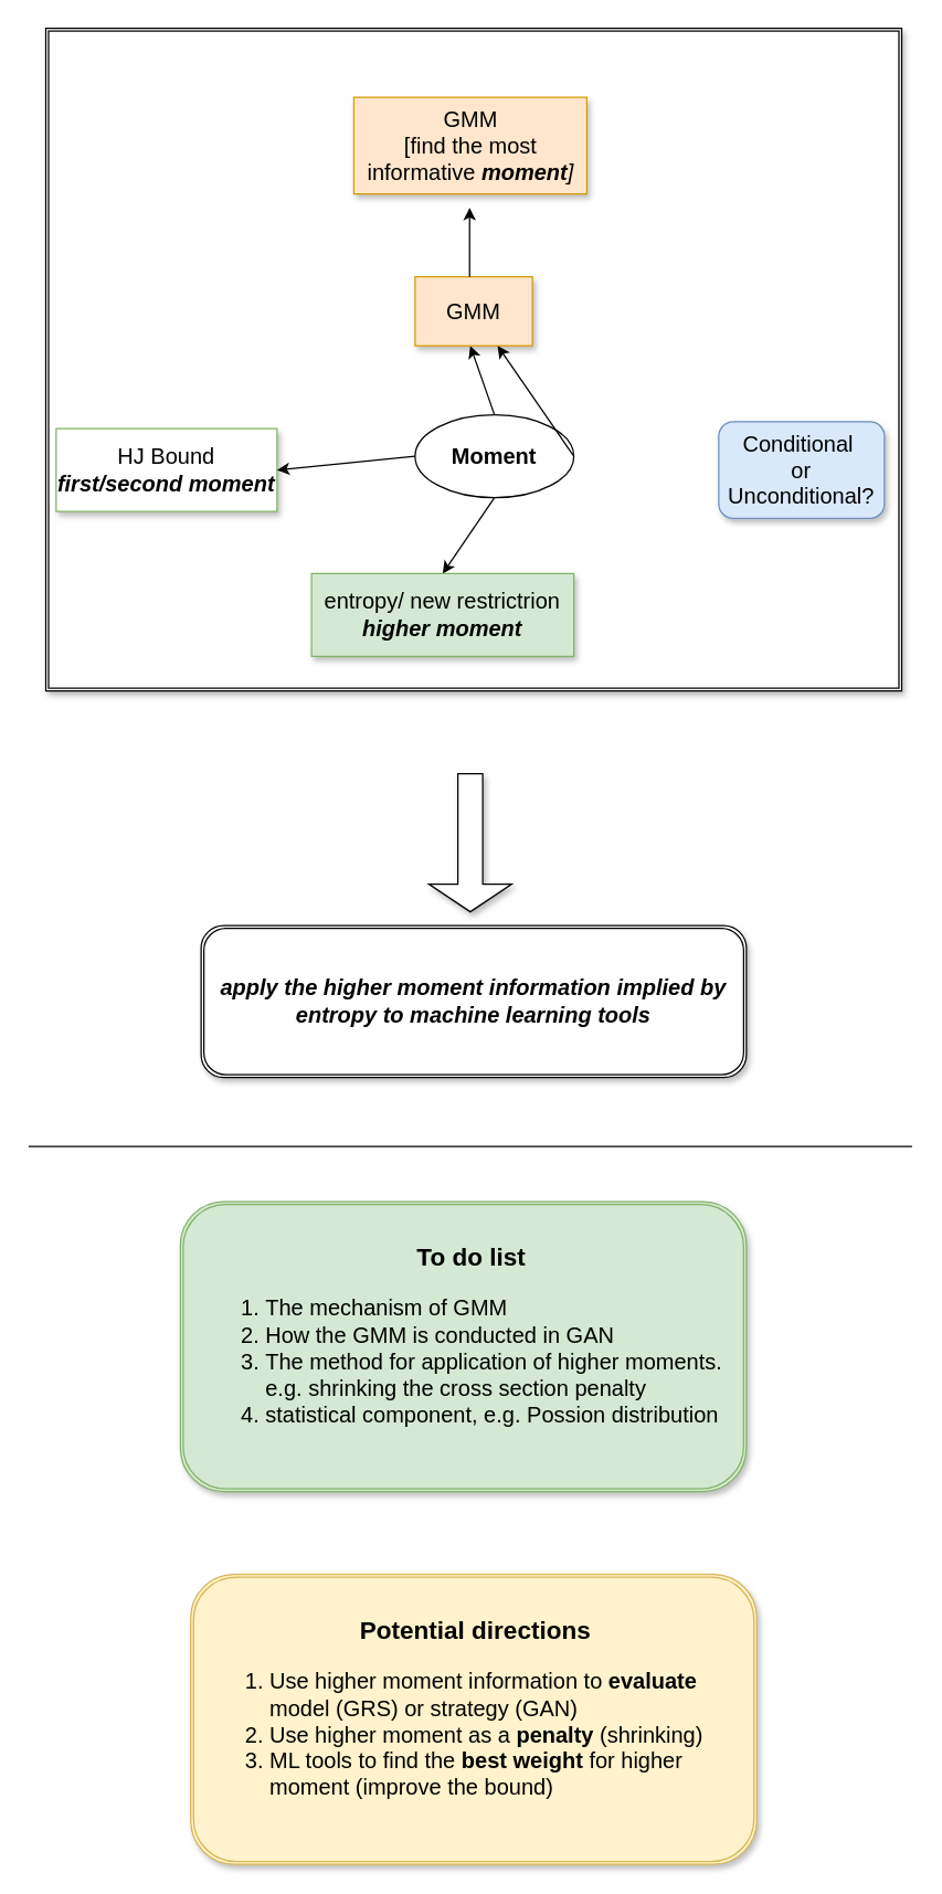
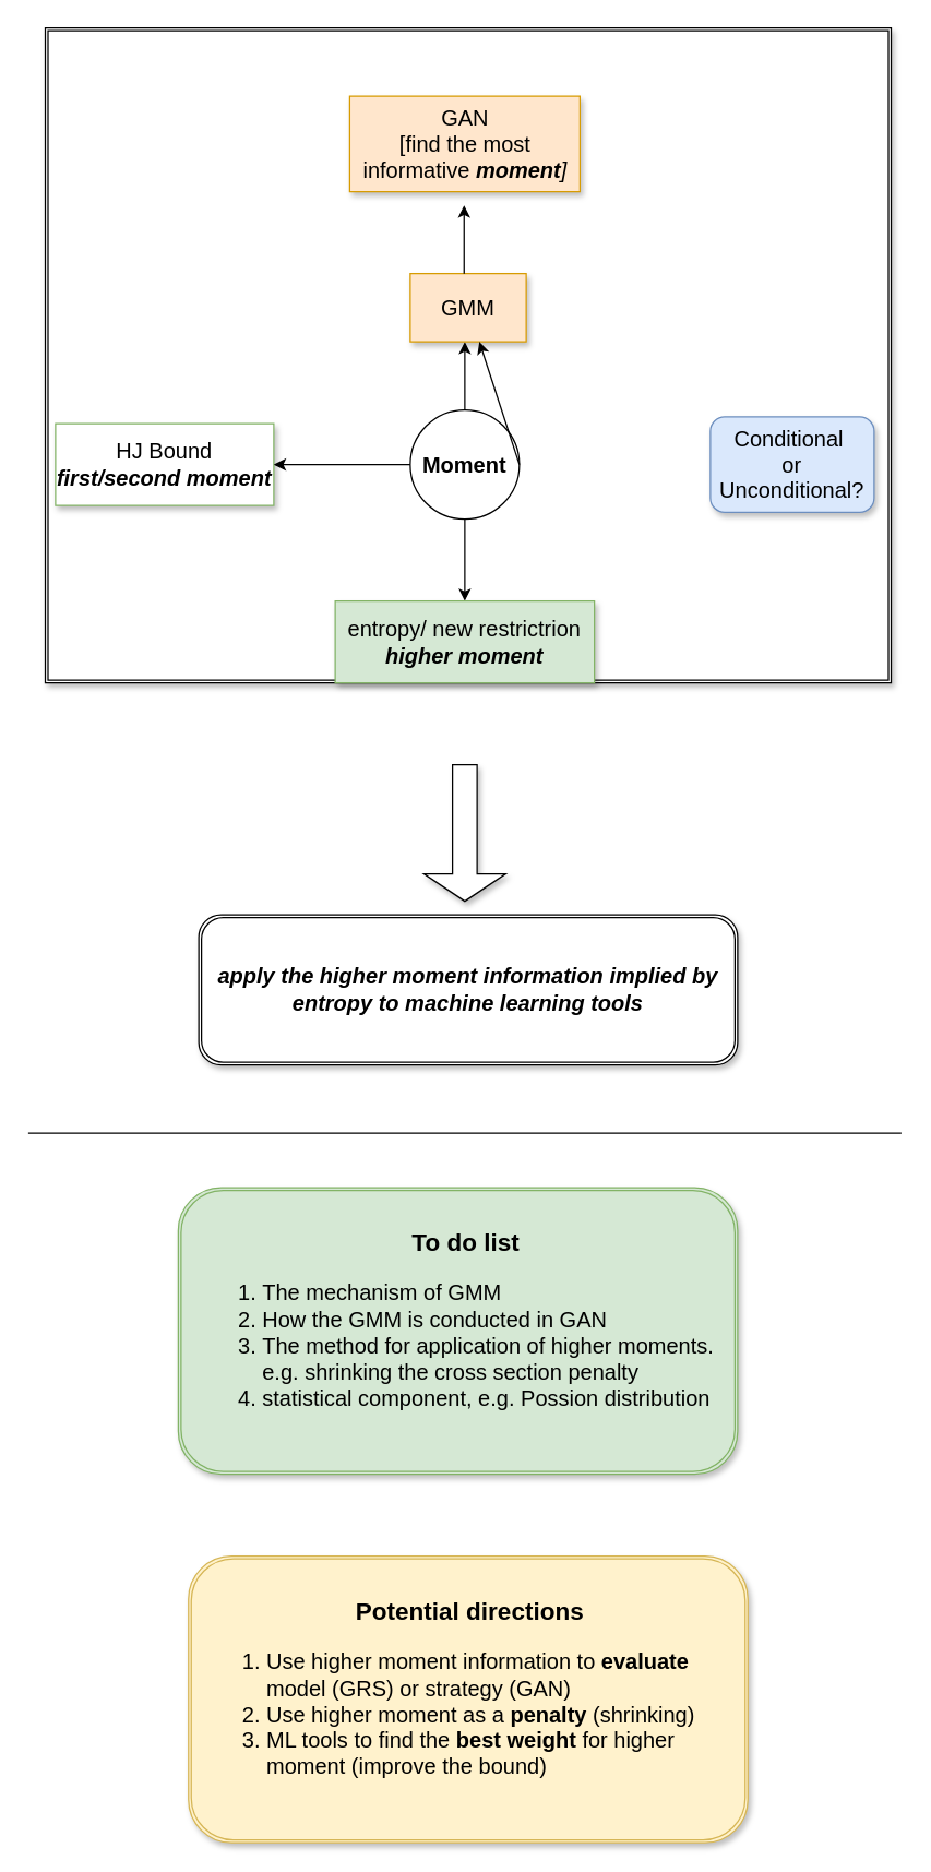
  <mxCell id="0" />
  <mxCell id="1" parent="0" />
  <mxCell id="2" value="" style="shape=ext;double=1;rounded=1;whiteSpace=wrap;html=1;shadow=1;fontSize=16;fillColor=#d5e8d4;strokeColor=#82b366;" parent="1" vertex="1"><mxGeometry x="130" y="870" width="410" height="210" as="geometry" /></mxCell>
  <mxCell id="3" value="" style="shape=ext;double=1;whiteSpace=wrap;html=1;shadow=1;fontSize=16;" parent="1" vertex="1"><mxGeometry x="32.5" y="20" width="620" height="480" as="geometry" /></mxCell>
- <mxCell id="4" value="&lt;font style=&quot;font-size: 16px&quot;&gt;Moment&lt;/font&gt;" style="ellipse;whiteSpace=wrap;html=1;aspect=fixed;fontStyle=1;" parent="1" vertex="1"><mxGeometry x="300" y="300" width="115" height="60" as="geometry" /></mxCell>
+ <mxCell id="4" value="&lt;font style=&quot;font-size: 16px&quot;&gt;Moment&lt;/font&gt;" style="ellipse;whiteSpace=wrap;html=1;aspect=fixed;fontStyle=1;" parent="1" vertex="1"><mxGeometry x="300" y="300" width="80" height="80" as="geometry" /></mxCell>
  <mxCell id="5" value="" style="endArrow=classic;html=1;fontSize=16;exitX=0.5;exitY=0;exitDx=0;exitDy=0;" parent="1" source="4" edge="1"><mxGeometry width="50" height="50" relative="1" as="geometry"><mxPoint x="290" y="270" as="sourcePoint" /><mxPoint x="340" y="250" as="targetPoint" /></mxGeometry></mxCell>
  <mxCell id="6" value="GMM" style="rounded=0;whiteSpace=wrap;html=1;shadow=1;fontSize=16;fillColor=#ffe6cc;strokeColor=#d79b00;" parent="1" vertex="1"><mxGeometry x="300" y="200" width="85" height="50" as="geometry" /></mxCell>
- <mxCell id="7" value="GMM&lt;br&gt;[find the most informative &lt;i&gt;&lt;b&gt;moment&lt;/b&gt;]&lt;/i&gt;" style="rounded=0;whiteSpace=wrap;html=1;shadow=1;fontSize=16;fillColor=#ffe6cc;strokeColor=#d79b00;" parent="1" vertex="1"><mxGeometry x="255.63" y="70" width="168.75" height="70" as="geometry" /></mxCell>
+ <mxCell id="7" value="GAN&lt;br&gt;[find the most informative &lt;i&gt;&lt;b&gt;moment&lt;/b&gt;]&lt;/i&gt;" style="rounded=0;whiteSpace=wrap;html=1;shadow=1;fontSize=16;fillColor=#ffe6cc;strokeColor=#d79b00;" parent="1" vertex="1"><mxGeometry x="255.63" y="70" width="168.75" height="70" as="geometry" /></mxCell>
  <mxCell id="8" value="" style="endArrow=classic;html=1;fontSize=16;exitX=0.5;exitY=0;exitDx=0;exitDy=0;" parent="1" edge="1"><mxGeometry width="50" height="50" relative="1" as="geometry"><mxPoint x="339.5" y="200" as="sourcePoint" /><mxPoint x="339.5" y="150" as="targetPoint" /></mxGeometry></mxCell>
  <mxCell id="9" value="" style="endArrow=classic;html=1;fontSize=16;exitX=1;exitY=0.5;exitDx=0;exitDy=0;" parent="1" source="4" target="6" edge="1"><mxGeometry width="50" height="50" relative="1" as="geometry"><mxPoint x="390" y="340" as="sourcePoint" /><mxPoint x="455" y="310" as="targetPoint" /></mxGeometry></mxCell>
  <mxCell id="10" value="Conditional&amp;nbsp;&lt;br&gt;or Unconditional?" style="whiteSpace=wrap;html=1;shadow=1;fontSize=16;fillColor=#dae8fc;strokeColor=#6c8ebf;rounded=1;" parent="1" vertex="1"><mxGeometry x="520" y="305" width="120" height="70" as="geometry" /></mxCell>
  <mxCell id="11" value="HJ Bound&lt;br&gt;&lt;b&gt;&lt;i&gt;first/second moment&lt;/i&gt;&lt;/b&gt;" style="rounded=0;whiteSpace=wrap;html=1;shadow=1;fontSize=16;fillColor=#ffffff;strokeColor=#82b366;" parent="1" vertex="1"><mxGeometry x="40" y="310" width="160" height="60" as="geometry" /></mxCell>
  <mxCell id="12" value="" style="endArrow=classic;html=1;fontSize=16;entryX=1;entryY=0.5;entryDx=0;entryDy=0;exitX=0;exitY=0.5;exitDx=0;exitDy=0;" parent="1" source="4" target="11" edge="1"><mxGeometry width="50" height="50" relative="1" as="geometry"><mxPoint x="280" y="310" as="sourcePoint" /><mxPoint x="360" y="340" as="targetPoint" /></mxGeometry></mxCell>
  <mxCell id="13" value="" style="endArrow=classic;html=1;fontSize=16;exitX=0.5;exitY=1;exitDx=0;exitDy=0;entryX=0.5;entryY=0;entryDx=0;entryDy=0;" parent="1" source="4" target="14" edge="1"><mxGeometry width="50" height="50" relative="1" as="geometry"><mxPoint x="410" y="390" as="sourcePoint" /><mxPoint x="410" y="460" as="targetPoint" /></mxGeometry></mxCell>
- <mxCell id="14" value="entropy/ new restrictrion&lt;br&gt;&lt;b&gt;&lt;i&gt;higher moment&lt;/i&gt;&lt;/b&gt;" style="rounded=0;whiteSpace=wrap;html=1;shadow=1;fontSize=16;fillColor=#d5e8d4;strokeColor=#82b366;" parent="1" vertex="1"><mxGeometry x="225.01" y="415" width="189.99" height="60" as="geometry" /></mxCell>
+ <mxCell id="14" value="entropy/ new restrictrion&lt;br&gt;&lt;b&gt;&lt;i&gt;higher moment&lt;/i&gt;&lt;/b&gt;" style="rounded=0;whiteSpace=wrap;html=1;shadow=1;fontSize=16;fillColor=#d5e8d4;strokeColor=#82b366;" parent="1" vertex="1"><mxGeometry x="245.01" y="440" width="189.99" height="60" as="geometry" /></mxCell>
  <mxCell id="15" value="" style="shape=singleArrow;direction=south;whiteSpace=wrap;html=1;shadow=1;fontSize=16;" parent="1" vertex="1"><mxGeometry x="310" y="560" width="60" height="100" as="geometry" /></mxCell>
  <mxCell id="16" value="apply the higher moment information implied by entropy to machine learning tools" style="shape=ext;double=1;rounded=1;whiteSpace=wrap;html=1;shadow=1;fontSize=16;fontStyle=3" parent="1" vertex="1"><mxGeometry x="145" y="670" width="395" height="110" as="geometry" /></mxCell>
  <mxCell id="17" value="&lt;div style=&quot;text-align: center&quot;&gt;&lt;b&gt;&lt;font style=&quot;font-size: 18px&quot;&gt;To do list&lt;/font&gt;&lt;/b&gt;&lt;/div&gt;&lt;ol&gt;&lt;li&gt;The mechanism of GMM&lt;/li&gt;&lt;li&gt;How the GMM is conducted in GAN&amp;nbsp;&lt;/li&gt;&lt;li&gt;The method for application of higher moments. e.g. shrinking the cross section penalty&lt;/li&gt;&lt;li&gt;statistical component, e.g. Possion distribution&amp;nbsp;&lt;/li&gt;&lt;/ol&gt;" style="text;strokeColor=none;fillColor=none;html=1;whiteSpace=wrap;verticalAlign=middle;overflow=hidden;shadow=1;fontSize=16;" parent="1" vertex="1"><mxGeometry x="150" y="880" width="380" height="190" as="geometry" /></mxCell>
  <mxCell id="18" value="" style="shape=ext;double=1;rounded=1;whiteSpace=wrap;html=1;shadow=1;fontSize=16;fillColor=#fff2cc;strokeColor=#d6b656;" parent="1" vertex="1"><mxGeometry x="137.5" y="1140" width="410" height="210" as="geometry" /></mxCell>
  <mxCell id="19" value="&lt;div style=&quot;text-align: center&quot;&gt;&lt;span style=&quot;font-size: 18px&quot;&gt;&lt;b&gt;Potential directions&lt;/b&gt;&lt;/span&gt;&lt;/div&gt;&lt;ol&gt;&lt;li&gt;Use higher moment information to &lt;b&gt;evaluate&lt;/b&gt; model (GRS) or strategy (GAN)&lt;/li&gt;&lt;li&gt;Use higher moment as a &lt;b&gt;penalty &lt;/b&gt;(shrinking)&lt;/li&gt;&lt;li&gt;ML tools to find the&lt;b&gt; best weight &lt;/b&gt;for higher moment (improve the bound)&amp;nbsp;&lt;/li&gt;&lt;/ol&gt;" style="text;strokeColor=none;fillColor=none;html=1;whiteSpace=wrap;verticalAlign=middle;overflow=hidden;shadow=1;fontSize=16;" parent="1" vertex="1"><mxGeometry x="152.5" y="1150" width="380" height="190" as="geometry" /></mxCell>
  <mxCell id="20" value="" style="endArrow=none;html=1;fontSize=15;" parent="1" edge="1"><mxGeometry width="50" height="50" relative="1" as="geometry"><mxPoint x="20" y="830" as="sourcePoint" /><mxPoint x="660" y="830" as="targetPoint" /></mxGeometry></mxCell>
